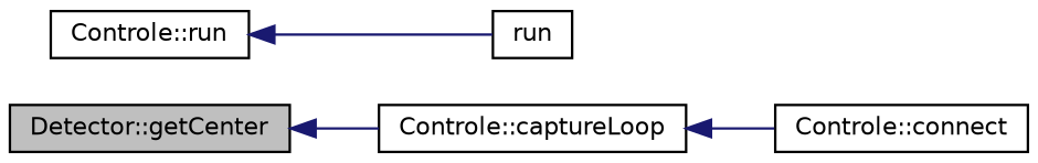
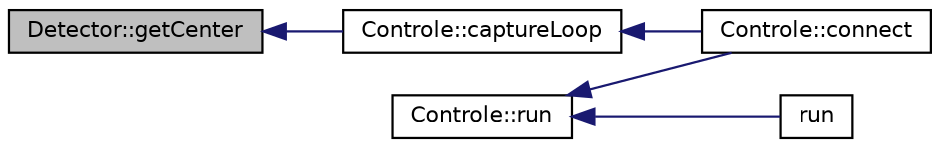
  digraph {
    rankdir=LR
    node [color=black fillcolor=white fontname=Helvetica fontsize=10 shape=record style=filled]
    edge [color=midnightblue dir=back fontname=Helvetica fontsize=10 labelfontname=Helvetica labelfontsize=10 style=solid]
    n1 [fillcolor=grey75 fontcolor=black height=0.2 label="Detector::getCenter" width=0.4]
    n2 [height=0.2 label="Controle::captureLoop" width=0.4]
    n3 [height=0.2 label="Controle::connect" width=0.4]
    n4 [height=0.2 label="Controle::run" width=0.4]
    n5 [height=0.2 label=run width=0.4]
    n1 -> n2
    n2 -> n3
+   n4 -> n3
    n4 -> n5
  }
